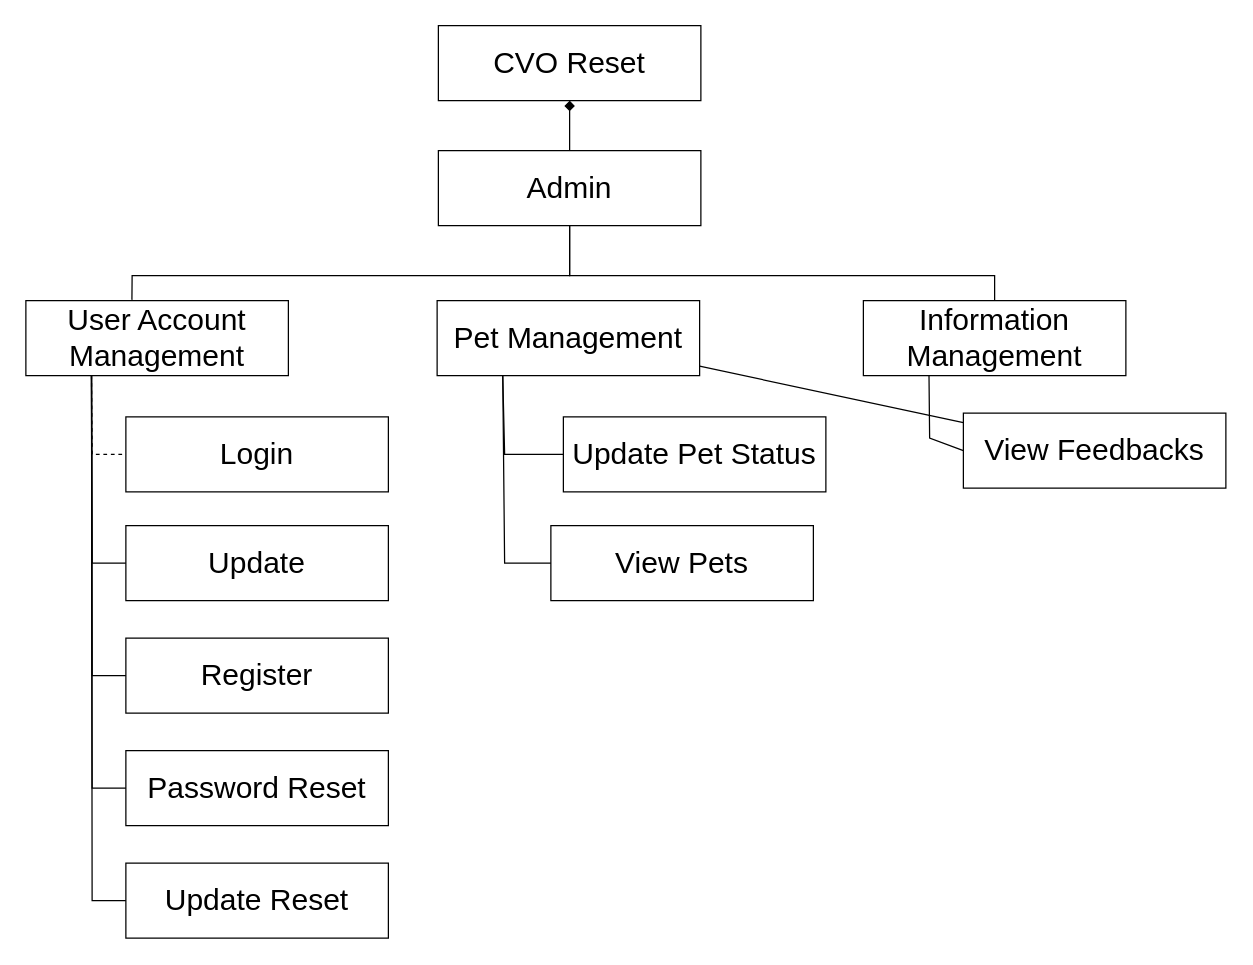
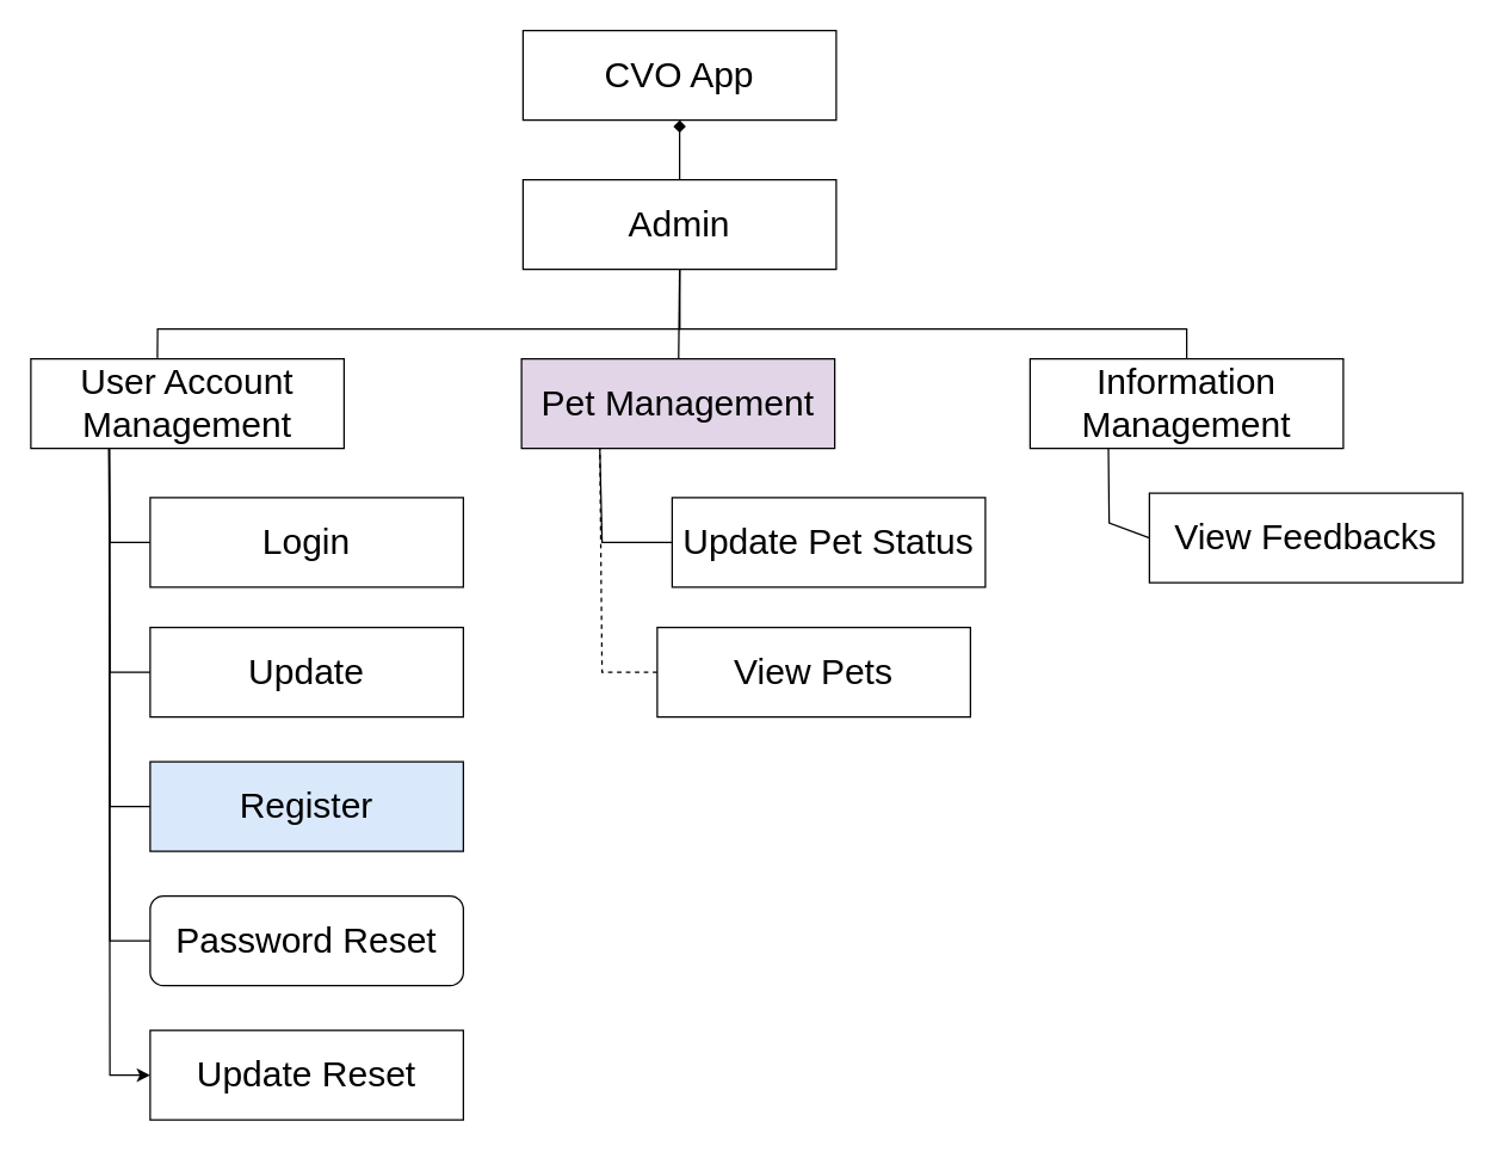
  <mxCell id="0" />
  <mxCell id="1" parent="0" />
- <mxCell id="2" value="&lt;font style=&quot;font-size: 24px;&quot;&gt;CVO Reset&lt;/font&gt;" style="rounded=0;whiteSpace=wrap;html=1;" vertex="1" parent="1"><mxGeometry x="350" y="20" width="210" height="60" as="geometry" /></mxCell>
+ <mxCell id="2" value="&lt;font style=&quot;font-size: 24px;&quot;&gt;CVO App&lt;/font&gt;" style="rounded=0;whiteSpace=wrap;html=1;" vertex="1" parent="1"><mxGeometry x="350" y="20" width="210" height="60" as="geometry" /></mxCell>
  <mxCell id="3" value="&lt;span style=&quot;font-size: 24px;&quot;&gt;Admin&lt;/span&gt;" style="rounded=0;whiteSpace=wrap;html=1;" vertex="1" parent="1"><mxGeometry x="350" y="120" width="210" height="60" as="geometry" /></mxCell>
  <mxCell id="4" value="" style="endArrow=diamond;html=1;rounded=0;entryX=0.5;entryY=1;entryDx=0;entryDy=0;" edge="1" parent="1" source="3" target="2"><mxGeometry width="50" height="50" relative="1" as="geometry"><mxPoint x="350" y="340" as="sourcePoint" /><mxPoint x="400" y="290" as="targetPoint" /></mxGeometry></mxCell>
  <mxCell id="5" value="" style="endArrow=none;html=1;rounded=0;entryX=0.5;entryY=1;entryDx=0;entryDy=0;exitX=0.404;exitY=-0.01;exitDx=0;exitDy=0;exitPerimeter=0;" edge="1" parent="1" source="6" target="3"><mxGeometry width="50" height="50" relative="1" as="geometry"><mxPoint x="110" y="220" as="sourcePoint" /><mxPoint x="400" y="290" as="targetPoint" /><Array as="points"><mxPoint x="105" y="220" /><mxPoint x="455" y="220" /></Array></mxGeometry></mxCell>
  <mxCell id="6" value="&lt;span style=&quot;font-size: 24px;&quot;&gt;User Account Management&lt;/span&gt;" style="rounded=0;whiteSpace=wrap;html=1;" vertex="1" parent="1"><mxGeometry x="20" y="240" width="210" height="60" as="geometry" /></mxCell>
  <mxCell id="7" value="&lt;span style=&quot;font-size: 24px;&quot;&gt;Login&lt;/span&gt;" style="rounded=0;whiteSpace=wrap;html=1;" vertex="1" parent="1"><mxGeometry x="100" y="333" width="210" height="60" as="geometry" /></mxCell>
  <mxCell id="8" value="&lt;span style=&quot;font-size: 24px;&quot;&gt;Update&lt;/span&gt;" style="rounded=0;whiteSpace=wrap;html=1;" vertex="1" parent="1"><mxGeometry x="100" y="420" width="210" height="60" as="geometry" /></mxCell>
- <mxCell id="9" value="&lt;span style=&quot;font-size: 24px;&quot;&gt;Register&lt;/span&gt;" style="rounded=0;whiteSpace=wrap;html=1;" vertex="1" parent="1"><mxGeometry x="100" y="510" width="210" height="60" as="geometry" /></mxCell>
- <mxCell id="10" value="&lt;span style=&quot;font-size: 24px;&quot;&gt;Password Reset&lt;/span&gt;" style="rounded=0;whiteSpace=wrap;html=1;" vertex="1" parent="1"><mxGeometry x="100" y="600" width="210" height="60" as="geometry" /></mxCell>
+ <mxCell id="9" value="&lt;span style=&quot;font-size: 24px;&quot;&gt;Register&lt;/span&gt;" style="rounded=0;whiteSpace=wrap;html=1;fillColor=#dae8fc;" vertex="1" parent="1"><mxGeometry x="100" y="510" width="210" height="60" as="geometry" /></mxCell>
+ <mxCell id="10" value="&lt;span style=&quot;font-size: 24px;&quot;&gt;Password Reset&lt;/span&gt;" style="whiteSpace=wrap;html=1;rounded=1;" vertex="1" parent="1"><mxGeometry x="100" y="600" width="210" height="60" as="geometry" /></mxCell>
  <mxCell id="11" value="&lt;span style=&quot;font-size: 24px;&quot;&gt;Update Reset&lt;/span&gt;" style="rounded=0;whiteSpace=wrap;html=1;" vertex="1" parent="1"><mxGeometry x="100" y="690" width="210" height="60" as="geometry" /></mxCell>
- <mxCell id="12" value="" style="endArrow=none;html=1;rounded=0;exitX=0.25;exitY=1;exitDx=0;exitDy=0;entryX=0;entryY=0.5;entryDx=0;entryDy=0;dashed=1;" edge="1" parent="1" source="6" target="7"><mxGeometry width="50" height="50" relative="1" as="geometry"><mxPoint x="190" y="550" as="sourcePoint" /><mxPoint x="240" y="500" as="targetPoint" /><Array as="points"><mxPoint x="73" y="363" /></Array></mxGeometry></mxCell>
+ <mxCell id="12" value="" style="endArrow=none;html=1;rounded=0;exitX=0.25;exitY=1;exitDx=0;exitDy=0;entryX=0;entryY=0.5;entryDx=0;entryDy=0;" edge="1" parent="1" source="6" target="7"><mxGeometry width="50" height="50" relative="1" as="geometry"><mxPoint x="190" y="550" as="sourcePoint" /><mxPoint x="240" y="500" as="targetPoint" /><Array as="points"><mxPoint x="73" y="363" /></Array></mxGeometry></mxCell>
  <mxCell id="13" value="" style="endArrow=none;html=1;rounded=0;exitX=0;exitY=0.5;exitDx=0;exitDy=0;entryX=0.25;entryY=1;entryDx=0;entryDy=0;" edge="1" parent="1" source="8" target="6"><mxGeometry width="50" height="50" relative="1" as="geometry"><mxPoint x="190" y="550" as="sourcePoint" /><mxPoint x="240" y="500" as="targetPoint" /><Array as="points"><mxPoint x="73" y="450" /></Array></mxGeometry></mxCell>
  <mxCell id="14" value="" style="endArrow=none;html=1;rounded=0;exitX=0.25;exitY=1;exitDx=0;exitDy=0;entryX=0;entryY=0.5;entryDx=0;entryDy=0;" edge="1" parent="1" source="6" target="9"><mxGeometry width="50" height="50" relative="1" as="geometry"><mxPoint x="150" y="490" as="sourcePoint" /><mxPoint x="200" y="440" as="targetPoint" /><Array as="points"><mxPoint x="73" y="540" /></Array></mxGeometry></mxCell>
  <mxCell id="15" value="" style="endArrow=none;html=1;rounded=0;exitX=0.25;exitY=1;exitDx=0;exitDy=0;entryX=0;entryY=0.5;entryDx=0;entryDy=0;" edge="1" parent="1" source="6" target="10"><mxGeometry width="50" height="50" relative="1" as="geometry"><mxPoint x="250" y="470" as="sourcePoint" /><mxPoint x="300" y="420" as="targetPoint" /><Array as="points"><mxPoint x="73" y="630" /></Array></mxGeometry></mxCell>
- <mxCell id="16" value="" style="endArrow=none;html=1;rounded=0;exitX=0.25;exitY=1;exitDx=0;exitDy=0;entryX=0;entryY=0.5;entryDx=0;entryDy=0;" edge="1" parent="1" source="6" target="11"><mxGeometry width="50" height="50" relative="1" as="geometry"><mxPoint x="140" y="480" as="sourcePoint" /><mxPoint x="190" y="430" as="targetPoint" /><Array as="points"><mxPoint x="73" y="720" /></Array></mxGeometry></mxCell>
- <mxCell id="17" value="&lt;span style=&quot;font-size: 24px;&quot;&gt;Pet Management&lt;/span&gt;" style="rounded=0;whiteSpace=wrap;html=1;" vertex="1" parent="1"><mxGeometry x="349" y="240" width="210" height="60" as="geometry" /></mxCell>
+ <mxCell id="16" value="" style="endArrow=classic;html=1;rounded=0;exitX=0.25;exitY=1;exitDx=0;exitDy=0;entryX=0;entryY=0.5;entryDx=0;entryDy=0;" edge="1" parent="1" source="6" target="11"><mxGeometry width="50" height="50" relative="1" as="geometry"><mxPoint x="140" y="480" as="sourcePoint" /><mxPoint x="190" y="430" as="targetPoint" /><Array as="points"><mxPoint x="73" y="720" /></Array></mxGeometry></mxCell>
+ <mxCell id="17" value="&lt;span style=&quot;font-size: 24px;&quot;&gt;Pet Management&lt;/span&gt;" style="rounded=0;whiteSpace=wrap;html=1;fillColor=#e1d5e7;" vertex="1" parent="1"><mxGeometry x="349" y="240" width="210" height="60" as="geometry" /></mxCell>
  <mxCell id="18" value="&lt;span style=&quot;font-size: 24px;&quot;&gt;Information Management&lt;/span&gt;" style="rounded=0;whiteSpace=wrap;html=1;" vertex="1" parent="1"><mxGeometry x="690" y="240" width="210" height="60" as="geometry" /></mxCell>
  <mxCell id="19" value="" style="endArrow=none;html=1;rounded=0;exitX=0.5;exitY=1;exitDx=0;exitDy=0;entryX=0.5;entryY=0;entryDx=0;entryDy=0;" edge="1" parent="1" source="3" target="18"><mxGeometry width="50" height="50" relative="1" as="geometry"><mxPoint x="640" y="350" as="sourcePoint" /><mxPoint x="690" y="300" as="targetPoint" /><Array as="points"><mxPoint x="455" y="220" /><mxPoint x="795" y="220" /></Array></mxGeometry></mxCell>
- <mxCell id="20" value="" style="endArrow=none;html=1;rounded=0;" edge="1" parent="1" source="17" target="25"><mxGeometry width="50" height="50" relative="1" as="geometry"><mxPoint x="570" y="280" as="sourcePoint" /><mxPoint x="620" y="230" as="targetPoint" /></mxGeometry></mxCell>
+ <mxCell id="20" value="" style="endArrow=none;html=1;rounded=0;entryX=0.5;entryY=1;entryDx=0;entryDy=0;" edge="1" parent="1" source="17" target="3"><mxGeometry width="50" height="50" relative="1" as="geometry"><mxPoint x="570" y="280" as="sourcePoint" /><mxPoint x="620" y="230" as="targetPoint" /></mxGeometry></mxCell>
  <mxCell id="21" value="&lt;span style=&quot;font-size: 24px;&quot;&gt;Update Pet Status&lt;/span&gt;" style="rounded=0;whiteSpace=wrap;html=1;" vertex="1" parent="1"><mxGeometry x="450" y="333" width="210" height="60" as="geometry" /></mxCell>
  <mxCell id="22" value="&lt;span style=&quot;font-size: 24px;&quot;&gt;View Pets&lt;/span&gt;" style="rounded=0;whiteSpace=wrap;html=1;" vertex="1" parent="1"><mxGeometry x="440" y="420" width="210" height="60" as="geometry" /></mxCell>
  <mxCell id="23" value="" style="endArrow=none;html=1;rounded=0;entryX=0.25;entryY=1;entryDx=0;entryDy=0;exitX=0;exitY=0.5;exitDx=0;exitDy=0;" edge="1" parent="1" source="21" target="17"><mxGeometry width="50" height="50" relative="1" as="geometry"><mxPoint x="600" y="460" as="sourcePoint" /><mxPoint x="720" y="380" as="targetPoint" /><Array as="points"><mxPoint x="403" y="363" /></Array></mxGeometry></mxCell>
- <mxCell id="24" value="" style="endArrow=none;html=1;rounded=0;entryX=0.25;entryY=1;entryDx=0;entryDy=0;exitX=0;exitY=0.5;exitDx=0;exitDy=0;" edge="1" parent="1" source="22" target="17"><mxGeometry width="50" height="50" relative="1" as="geometry"><mxPoint x="600" y="460" as="sourcePoint" /><mxPoint x="650" y="410" as="targetPoint" /><Array as="points"><mxPoint x="403" y="450" /></Array></mxGeometry></mxCell>
+ <mxCell id="24" value="" style="endArrow=none;html=1;rounded=0;entryX=0.25;entryY=1;entryDx=0;entryDy=0;exitX=0;exitY=0.5;exitDx=0;exitDy=0;dashed=1;" edge="1" parent="1" source="22" target="17"><mxGeometry width="50" height="50" relative="1" as="geometry"><mxPoint x="600" y="460" as="sourcePoint" /><mxPoint x="650" y="410" as="targetPoint" /><Array as="points"><mxPoint x="403" y="450" /></Array></mxGeometry></mxCell>
  <mxCell id="25" value="&lt;span style=&quot;font-size: 24px;&quot;&gt;View Feedbacks&lt;/span&gt;" style="rounded=0;whiteSpace=wrap;html=1;" vertex="1" parent="1"><mxGeometry x="770" y="330" width="210" height="60" as="geometry" /></mxCell>
  <mxCell id="26" value="" style="endArrow=none;html=1;rounded=0;entryX=0.25;entryY=1;entryDx=0;entryDy=0;exitX=0;exitY=0.5;exitDx=0;exitDy=0;" edge="1" parent="1" source="25" target="18"><mxGeometry width="50" height="50" relative="1" as="geometry"><mxPoint x="460" y="350" as="sourcePoint" /><mxPoint x="510" y="300" as="targetPoint" /><Array as="points"><mxPoint x="743" y="350" /></Array></mxGeometry></mxCell>
